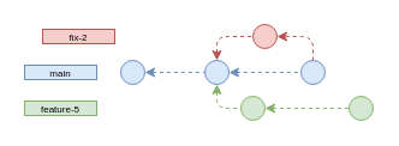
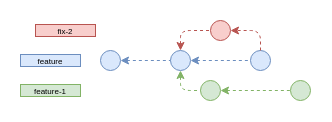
  <mxCell id="0" />
  <mxCell id="1" parent="0" />
  <mxCell id="2" value="" style="ellipse;whiteSpace=wrap;html=1;aspect=fixed;fillColor=#dae8fc;strokeColor=#6c8ebf;fontStyle=1;labelPosition=center;verticalLabelPosition=top;align=center;verticalAlign=bottom;fontColor=#0066CC;" parent="1" vertex="1"><mxGeometry x="100" y="50" width="20" height="20" as="geometry" /></mxCell>
  <mxCell id="3" value="" style="ellipse;whiteSpace=wrap;html=1;aspect=fixed;fillColor=#f8cecc;strokeColor=#b85450;" parent="1" vertex="1"><mxGeometry x="210" y="20" width="20" height="20" as="geometry" /></mxCell>
  <mxCell id="4" value="" style="ellipse;whiteSpace=wrap;html=1;aspect=fixed;fillColor=#dae8fc;strokeColor=#6c8ebf;fontStyle=1;labelPosition=center;verticalLabelPosition=top;align=center;verticalAlign=bottom;fontColor=#0066CC;" parent="1" vertex="1"><mxGeometry x="250" y="50" width="20" height="20" as="geometry" /></mxCell>
  <mxCell id="5" value="" style="endArrow=none;dashed=1;html=1;fillColor=#dae8fc;strokeColor=#6c8ebf;startArrow=classic;startFill=1;" parent="1" source="7" target="4" edge="1"><mxGeometry width="50" height="50" relative="1" as="geometry"><mxPoint x="-400" y="60" as="sourcePoint" /><mxPoint x="250" y="60" as="targetPoint" /></mxGeometry></mxCell>
  <mxCell id="6" style="edgeStyle=orthogonalEdgeStyle;rounded=1;orthogonalLoop=1;jettySize=auto;html=1;fillColor=#f8cecc;strokeColor=#b85450;dashed=1;endArrow=none;endFill=0;startArrow=classic;startFill=1;" parent="1" source="7" target="3" edge="1"><mxGeometry relative="1" as="geometry"><Array as="points"><mxPoint x="180" y="30" /></Array></mxGeometry></mxCell>
  <mxCell id="7" value="" style="ellipse;whiteSpace=wrap;html=1;aspect=fixed;fillColor=#dae8fc;strokeColor=#6c8ebf;fontStyle=1;labelPosition=center;verticalLabelPosition=top;align=center;verticalAlign=bottom;fontColor=#0066CC;" parent="1" vertex="1"><mxGeometry x="170" y="50" width="20" height="20" as="geometry" /></mxCell>
  <mxCell id="8" value="" style="endArrow=none;dashed=1;html=1;fillColor=#dae8fc;strokeColor=#6c8ebf;startArrow=classic;startFill=1;" parent="1" source="2" target="7" edge="1"><mxGeometry width="50" height="50" relative="1" as="geometry"><mxPoint x="-380" y="60" as="sourcePoint" /><mxPoint x="260" y="60" as="targetPoint" /><Array as="points" /></mxGeometry></mxCell>
  <mxCell id="9" value="" style="ellipse;whiteSpace=wrap;html=1;aspect=fixed;fontSize=10;fillColor=#d5e8d4;strokeColor=#82b366;" parent="1" vertex="1"><mxGeometry x="200" y="80" width="20" height="20" as="geometry" /></mxCell>
  <mxCell id="10" value="" style="ellipse;whiteSpace=wrap;html=1;aspect=fixed;fontSize=12;fillColor=#d5e8d4;strokeColor=#82b366;" parent="1" vertex="1"><mxGeometry x="290" y="80" width="20" height="20" as="geometry" /></mxCell>
  <mxCell id="11" style="edgeStyle=orthogonalEdgeStyle;rounded=1;orthogonalLoop=1;jettySize=auto;html=1;dashed=1;endArrow=none;endFill=0;fillColor=#d5e8d4;strokeColor=#82b366;startArrow=classic;startFill=1;" parent="1" source="9" target="10" edge="1"><mxGeometry relative="1" as="geometry"><mxPoint x="335.03" y="70" as="targetPoint" /><mxPoint x="245.03" y="70" as="sourcePoint" /><Array as="points" /></mxGeometry></mxCell>
  <mxCell id="12" style="edgeStyle=orthogonalEdgeStyle;rounded=1;orthogonalLoop=1;jettySize=auto;html=1;fillColor=#f8cecc;strokeColor=#b85450;dashed=1;endArrow=classic;endFill=1;entryX=1;entryY=0.5;entryDx=0;entryDy=0;exitX=0.5;exitY=0;exitDx=0;exitDy=0;" edge="1" parent="1" source="4" target="3"><mxGeometry relative="1" as="geometry"><Array as="points"><mxPoint x="260" y="30" /></Array><mxPoint x="170" y="60" as="sourcePoint" /><mxPoint x="210" y="30" as="targetPoint" /></mxGeometry></mxCell>
  <mxCell id="13" style="edgeStyle=orthogonalEdgeStyle;rounded=1;orthogonalLoop=1;jettySize=auto;html=1;dashed=1;endArrow=none;endFill=0;fillColor=#d5e8d4;strokeColor=#82b366;exitX=0.5;exitY=1;exitDx=0;exitDy=0;entryX=0;entryY=0.5;entryDx=0;entryDy=0;startArrow=classic;startFill=1;" edge="1" parent="1" source="7" target="9"><mxGeometry relative="1" as="geometry"><mxPoint x="200" y="110" as="targetPoint" /><mxPoint x="140" y="110" as="sourcePoint" /><Array as="points"><mxPoint x="180" y="90" /></Array></mxGeometry></mxCell>
- <mxCell id="14" value="&lt;p style=&quot;line-height: 1.3;&quot;&gt;&lt;font style=&quot;font-size: 8px;&quot;&gt;main&lt;/font&gt;&lt;/p&gt;" style="text;html=1;strokeColor=#6c8ebf;fillColor=#dae8fc;align=center;verticalAlign=middle;whiteSpace=wrap;rounded=0;" vertex="1" parent="1"><mxGeometry x="20" y="54" width="60" height="12" as="geometry" /></mxCell>
+ <mxCell id="14" value="&lt;p style=&quot;line-height: 1.3;&quot;&gt;&lt;font style=&quot;font-size: 8px;&quot;&gt;feature&lt;/font&gt;&lt;/p&gt;" style="text;html=1;strokeColor=#6c8ebf;fillColor=#dae8fc;align=center;verticalAlign=middle;whiteSpace=wrap;rounded=0;" vertex="1" parent="1"><mxGeometry x="20" y="54" width="60" height="12" as="geometry" /></mxCell>
  <mxCell id="15" value="&lt;p style=&quot;line-height: 1.3;&quot;&gt;&lt;/p&gt;&lt;div&gt;&lt;font style=&quot;font-size: 8px;&quot;&gt;fix-2&lt;/font&gt;&lt;/div&gt;&lt;p&gt;&lt;/p&gt;" style="text;html=1;strokeColor=#b85450;fillColor=#f8cecc;align=center;verticalAlign=middle;whiteSpace=wrap;rounded=0;" vertex="1" parent="1"><mxGeometry x="35" y="24" width="60" height="12" as="geometry" /></mxCell>
- <mxCell id="16" value="&lt;p style=&quot;line-height: 1.3;&quot;&gt;&lt;font style=&quot;font-size: 8px;&quot;&gt;feature-5&lt;/font&gt;&lt;/p&gt;" style="text;html=1;strokeColor=#82b366;fillColor=#d5e8d4;align=center;verticalAlign=middle;whiteSpace=wrap;rounded=0;" vertex="1" parent="1"><mxGeometry x="20" y="84" width="60" height="12" as="geometry" /></mxCell>
+ <mxCell id="16" value="&lt;p style=&quot;line-height: 1.3;&quot;&gt;&lt;font style=&quot;font-size: 8px;&quot;&gt;feature-1&lt;/font&gt;&lt;/p&gt;" style="text;html=1;strokeColor=#82b366;fillColor=#d5e8d4;align=center;verticalAlign=middle;whiteSpace=wrap;rounded=0;" vertex="1" parent="1"><mxGeometry x="20" y="84" width="60" height="12" as="geometry" /></mxCell>
